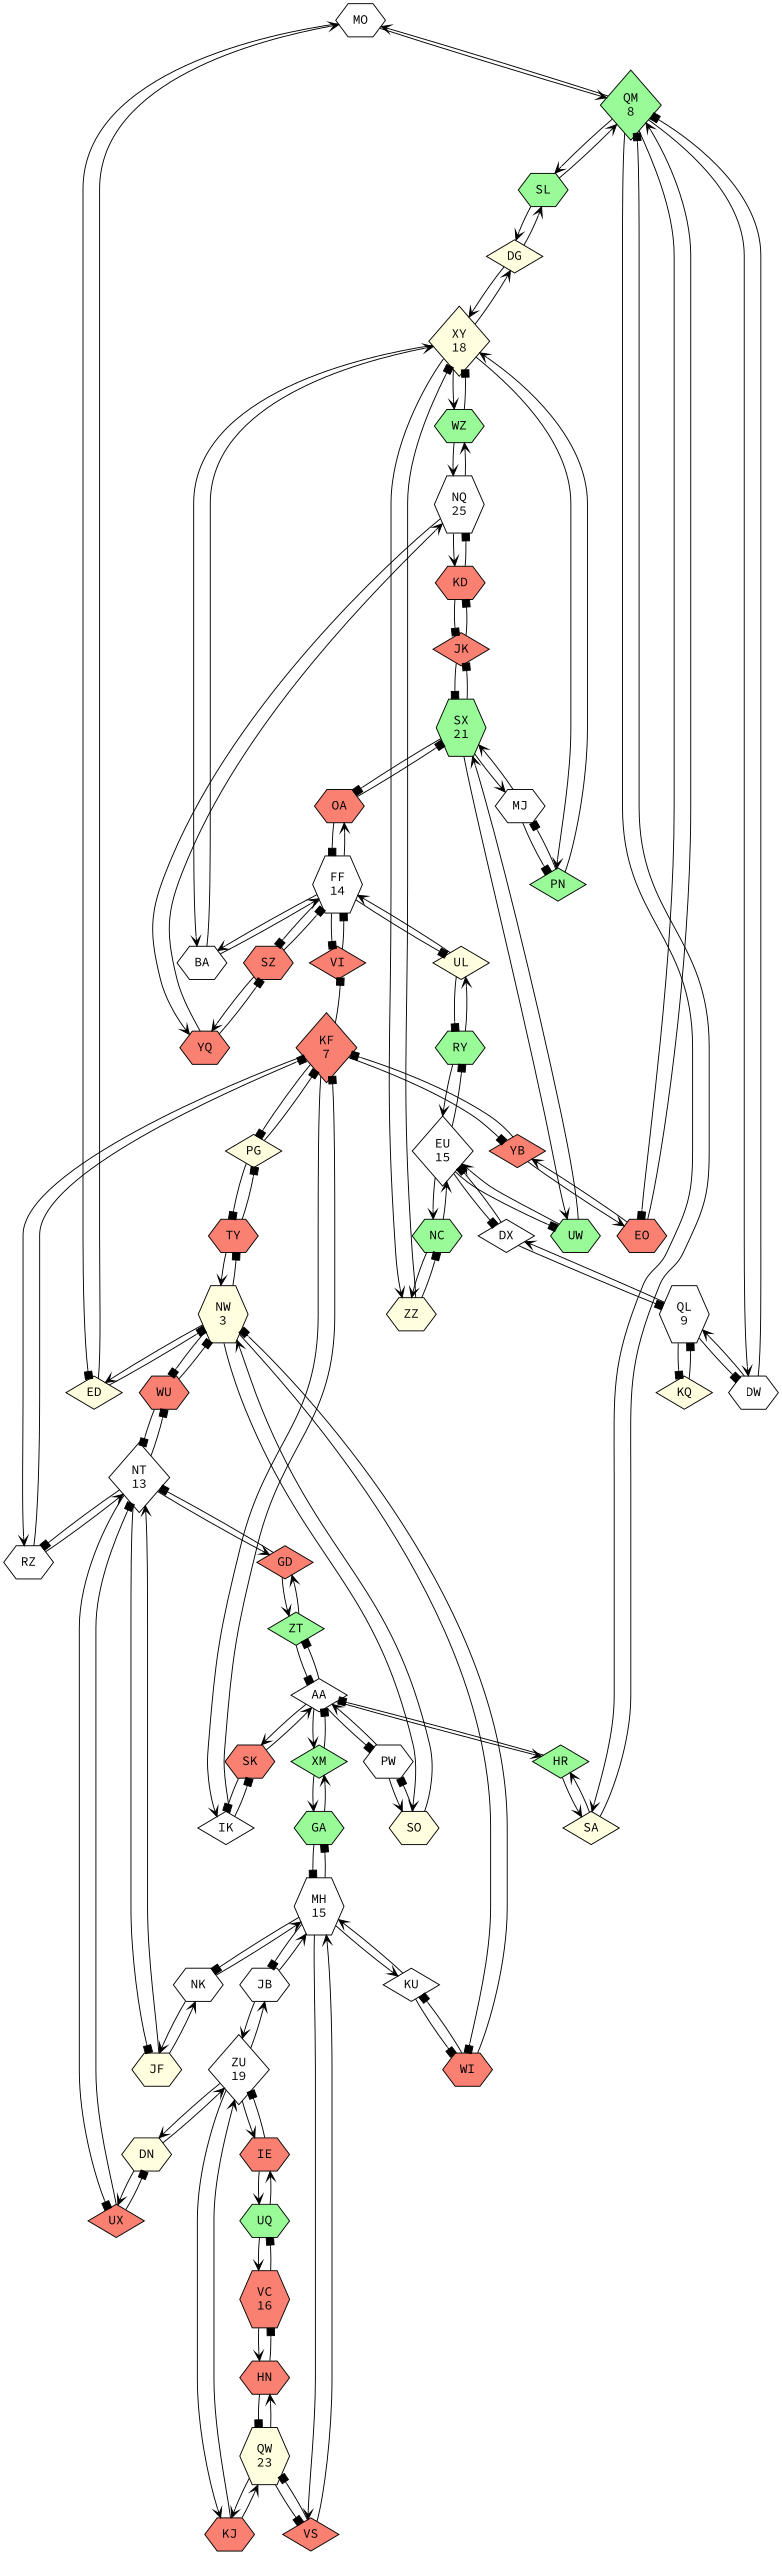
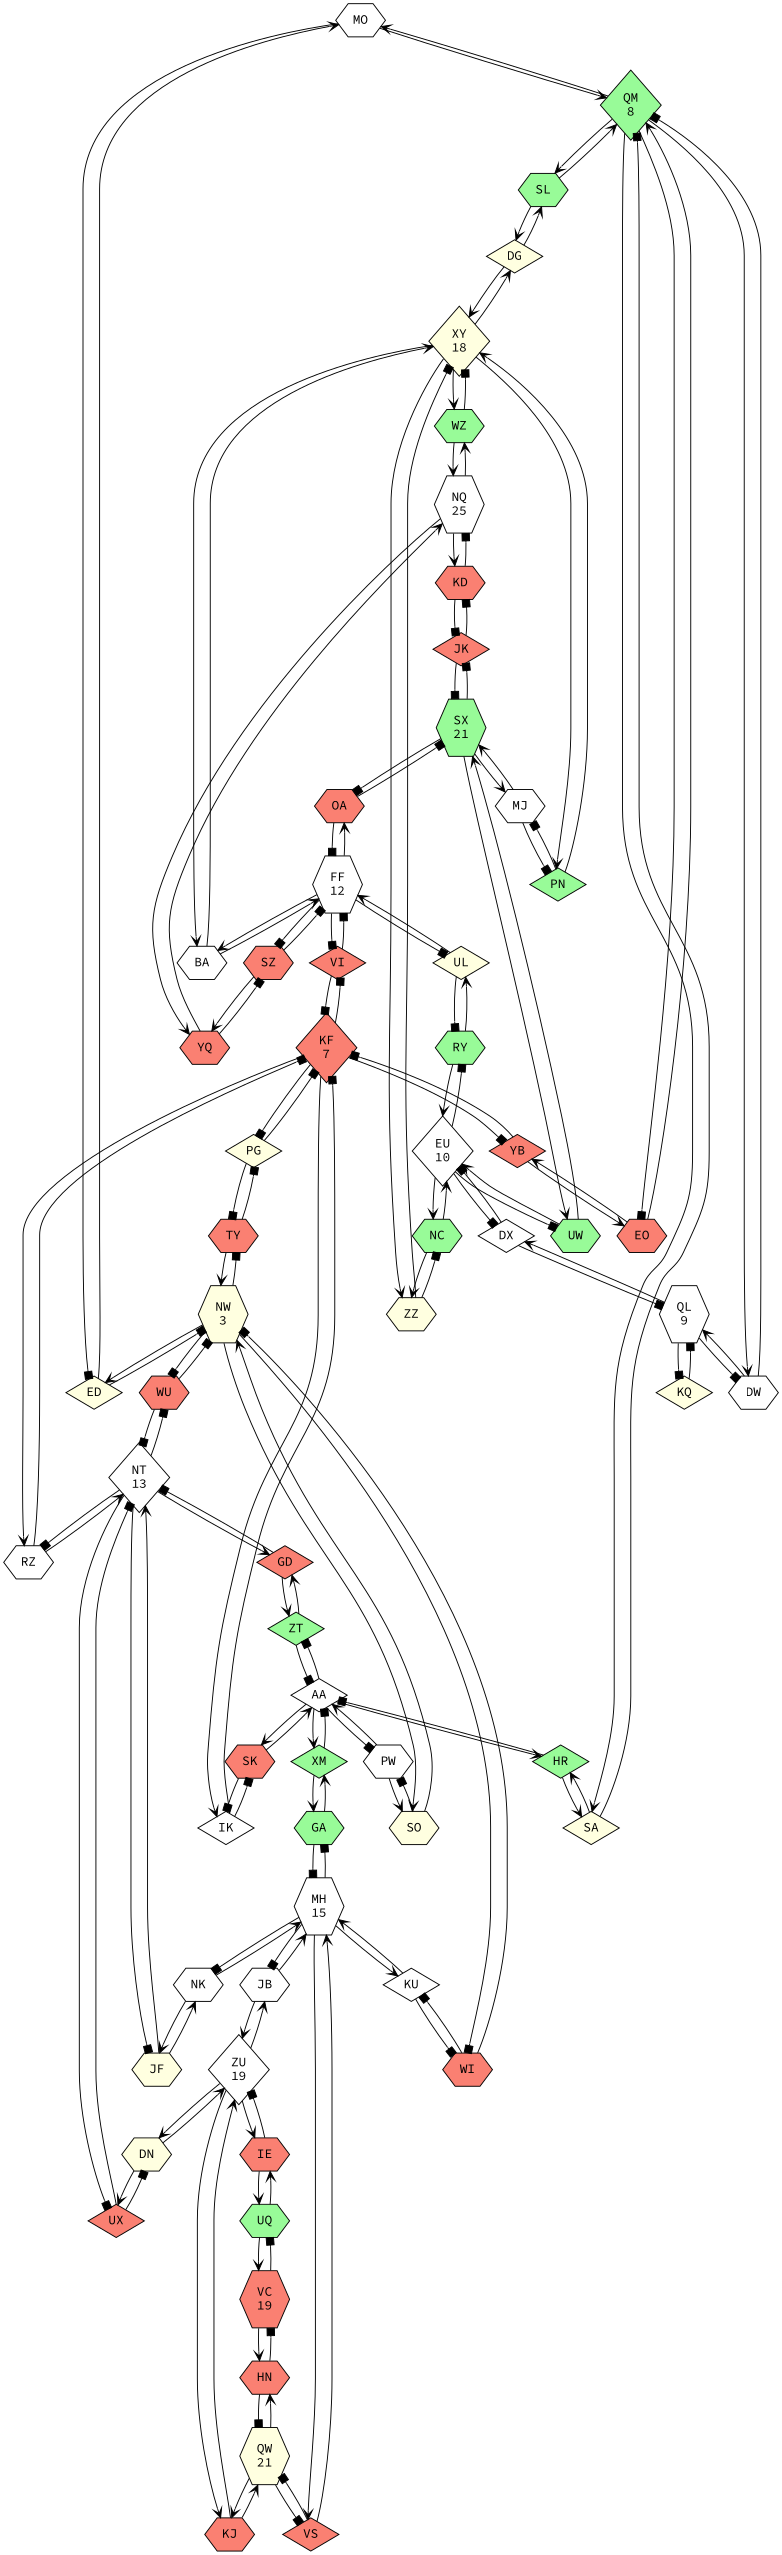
  digraph {
    fontname="Source Code Pro"
    node [fillcolor=salmon fontname="Source Code Pro" shape=hexagon style=filled]
    edge [arrowhead=vee fontname="Source Code Pro"]
    n1 [fillcolor=white label=MO]
    n2 [fillcolor=palegreen label="QM\n8" shape=diamond]
    n3 [fillcolor=lightyellow label=ED shape=diamond]
    n4 [label=EO]
    n5 [fillcolor=white label=DW]
    n6 [fillcolor=lightyellow label=SA shape=diamond]
    n7 [fillcolor=palegreen label=SL]
    n8 [fillcolor=lightyellow label="NW\n3"]
    n9 [label=YB shape=diamond]
    n10 [fillcolor=white label="QL\n9"]
    n11 [fillcolor=palegreen label=HR shape=diamond]
    n12 [fillcolor=lightyellow label=DG shape=diamond]
    n13 [label=WU]
    n14 [fillcolor=lightyellow label=SO]
    n15 [label=WI]
    n16 [label=TY]
    n17 [fillcolor=white label=JB]
    n18 [fillcolor=white label="ZU\n19" shape=diamond]
    n19 [fillcolor=white label="MH\n15"]
    n20 [label=IE]
    n21 [label=KJ]
    n22 [fillcolor=lightyellow label=DN]
    n23 [label=VS shape=diamond]
    n24 [fillcolor=white label=KU shape=diamond]
    n25 [fillcolor=white label=NK]
    n26 [fillcolor=palegreen label=GA]
    n27 [fillcolor=palegreen label=UQ]
-   n28 [fillcolor=lightyellow label="QW\n23"]
+   n28 [fillcolor=lightyellow label="QW\n21"]
    n29 [label=UX shape=diamond]
    n30 [fillcolor=lightyellow label=JF]
    n31 [fillcolor=palegreen label=XM shape=diamond]
    n32 [fillcolor=white label=BA]
-   n33 [fillcolor=white label="FF\n14"]
+   n33 [fillcolor=white label="FF\n12"]
    n34 [fillcolor=lightyellow label="XY\n18" shape=diamond]
    n35 [label=OA]
    n36 [label=VI shape=diamond]
    n37 [label=SZ]
    n38 [fillcolor=lightyellow label=UL shape=diamond]
    n39 [fillcolor=lightyellow label=ZZ]
    n40 [fillcolor=palegreen label=PN shape=diamond]
    n41 [fillcolor=palegreen label=WZ]
    n42 [fillcolor=palegreen label="SX\n21"]
    n43 [label="KF\n7" shape=diamond]
    n44 [label=YQ]
    n45 [fillcolor=palegreen label=RY]
    n46 [fillcolor=palegreen label=NC]
    n47 [fillcolor=white label=MJ]
    n48 [fillcolor=white label="NQ\n25"]
    n49 [fillcolor=palegreen label=UW]
-   n50 [fillcolor=white label="EU\n15" shape=diamond]
+   n50 [fillcolor=white label="EU\n10" shape=diamond]
    n51 [label=JK shape=diamond]
    n52 [fillcolor=white label=DX shape=diamond]
    n53 [label=KD]
    n54 [label=HN]
-   n55 [label="VC\n16"]
+   n55 [label="VC\n19"]
    n56 [fillcolor=white label=IK shape=diamond]
    n57 [label=SK]
    n58 [fillcolor=white label=RZ]
    n59 [fillcolor=lightyellow label=PG shape=diamond]
    n60 [fillcolor=white label=AA shape=diamond]
    n61 [fillcolor=white label="NT\n13" shape=diamond]
    n62 [fillcolor=white label=PW]
    n63 [fillcolor=palegreen label=ZT shape=diamond]
    n64 [fillcolor=lightyellow label=KQ shape=diamond]
    n65 [label=GD shape=diamond]
    n1 -> n2
    n1 -> n3 [arrowhead=box]
    n2 -> n1
    n2 -> n4 [arrowhead=box]
    n2 -> n5
    n2 -> n6
    n2 -> n7
    n3 -> n1
    n3 -> n8 [arrowhead=box]
    n4 -> n2
    n4 -> n9
    n5 -> n2 [arrowhead=box]
    n5 -> n10
    n6 -> n2 [arrowhead=box]
    n6 -> n11
    n7 -> n2
    n7 -> n12
    n8 -> n3
    n8 -> n13 [arrowhead=box]
    n8 -> n14
    n8 -> n15 [arrowhead=box]
    n8 -> n16 [arrowhead=box]
    n9 -> n4
    n9 -> n43 [arrowhead=box]
    n10 -> n5 [arrowhead=box]
    n10 -> n52
    n10 -> n64 [arrowhead=box]
    n11 -> n6
    n11 -> n60 [arrowhead=box]
    n12 -> n7
    n12 -> n34
    n13 -> n8 [arrowhead=box]
    n13 -> n61 [arrowhead=box]
    n14 -> n8
    n14 -> n62 [arrowhead=box]
    n15 -> n8 [arrowhead=box]
    n15 -> n24 [arrowhead=box]
    n16 -> n8
    n16 -> n59 [arrowhead=box]
    n17 -> n18
    n17 -> n19
    n18 -> n17
    n18 -> n20
    n18 -> n21
    n18 -> n22
    n19 -> n17 [arrowhead=box]
    n19 -> n23
    n19 -> n24
    n19 -> n25 [arrowhead=box]
    n19 -> n26 [arrowhead=box]
    n20 -> n18 [arrowhead=box]
    n20 -> n27
    n21 -> n18
    n21 -> n28
    n22 -> n18
    n22 -> n29
    n23 -> n19
    n23 -> n28 [arrowhead=box]
    n24 -> n15 [arrowhead=box]
    n24 -> n19
    n25 -> n19
    n25 -> n30
    n26 -> n19 [arrowhead=box]
    n26 -> n31
    n27 -> n20
    n27 -> n55
    n28 -> n21
    n28 -> n23 [arrowhead=box]
    n28 -> n54
    n29 -> n22 [arrowhead=box]
    n29 -> n61 [arrowhead=box]
    n30 -> n25
    n30 -> n61
    n31 -> n26
    n31 -> n60 [arrowhead=box]
    n32 -> n33
    n32 -> n34
    n33 -> n32
    n33 -> n35
    n33 -> n36 [arrowhead=box]
    n33 -> n37 [arrowhead=box]
    n33 -> n38 [arrowhead=box]
    n34 -> n12
    n34 -> n32
    n34 -> n39
    n34 -> n40
    n34 -> n41
    n35 -> n33 [arrowhead=box]
    n35 -> n42 [arrowhead=box]
    n36 -> n33 [arrowhead=box]
+   n36 -> n43 [arrowhead=box]
    n37 -> n33 [arrowhead=box]
    n37 -> n44
    n38 -> n33
    n38 -> n45 [arrowhead=box]
    n39 -> n34 [arrowhead=box]
    n39 -> n46 [arrowhead=box]
    n40 -> n34
    n40 -> n47 [arrowhead=box]
    n41 -> n34 [arrowhead=box]
    n41 -> n48
    n42 -> n35 [arrowhead=box]
    n42 -> n47
    n42 -> n49
    n42 -> n51 [arrowhead=box]
    n43 -> n9 [arrowhead=box]
    n43 -> n36 [arrowhead=box]
    n43 -> n56
    n43 -> n58
    n43 -> n59 [arrowhead=box]
    n44 -> n37 [arrowhead=box]
    n44 -> n48
    n45 -> n38
    n45 -> n50
    n46 -> n39
    n46 -> n50
    n47 -> n40 [arrowhead=box]
    n47 -> n42
    n48 -> n41
    n48 -> n44
    n48 -> n53
    n49 -> n42
    n49 -> n50
    n50 -> n45 [arrowhead=box]
    n50 -> n46
    n50 -> n49 [arrowhead=box]
    n50 -> n52 [arrowhead=box]
    n51 -> n42 [arrowhead=box]
    n51 -> n53 [arrowhead=box]
    n52 -> n10 [arrowhead=box]
    n52 -> n50 [arrowhead=box]
    n53 -> n48 [arrowhead=box]
    n53 -> n51 [arrowhead=box]
    n54 -> n28 [arrowhead=box]
    n54 -> n55 [arrowhead=box]
    n55 -> n27 [arrowhead=box]
    n55 -> n54
    n56 -> n43 [arrowhead=box]
    n56 -> n57 [arrowhead=box]
    n57 -> n56 [arrowhead=box]
    n57 -> n60
    n58 -> n43 [arrowhead=box]
    n58 -> n61
    n59 -> n16 [arrowhead=box]
    n59 -> n43 [arrowhead=box]
    n60 -> n11
    n60 -> n31
    n60 -> n57
    n60 -> n62 [arrowhead=box]
    n60 -> n63 [arrowhead=box]
    n61 -> n13 [arrowhead=box]
    n61 -> n29 [arrowhead=box]
    n61 -> n30 [arrowhead=box]
    n61 -> n58 [arrowhead=box]
    n61 -> n65
    n62 -> n14
    n62 -> n60
    n63 -> n60 [arrowhead=box]
    n63 -> n65
    n64 -> n10 [arrowhead=box]
    n65 -> n61 [arrowhead=box]
    n65 -> n63
  }
